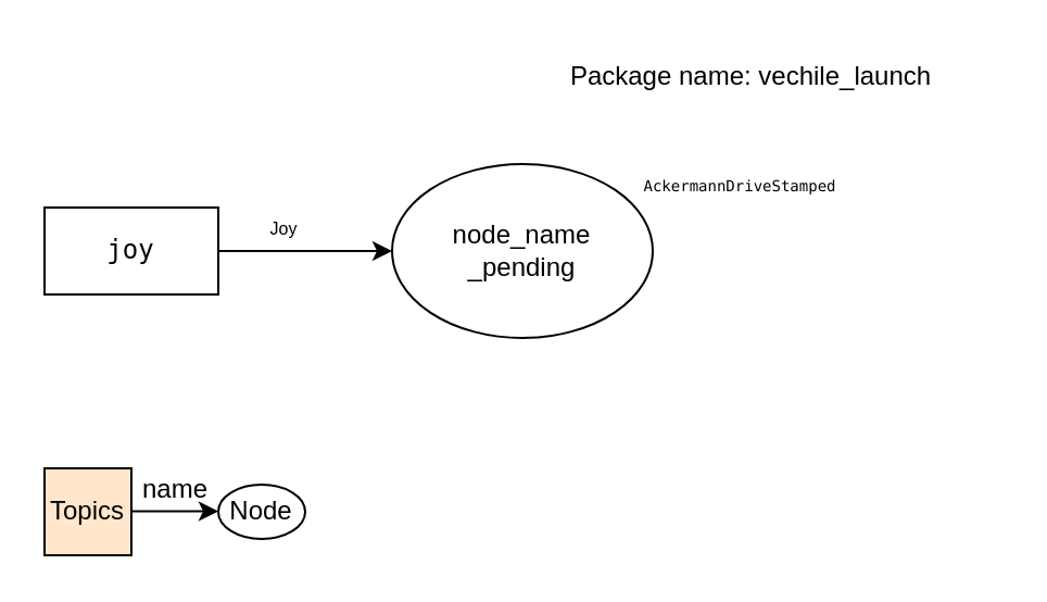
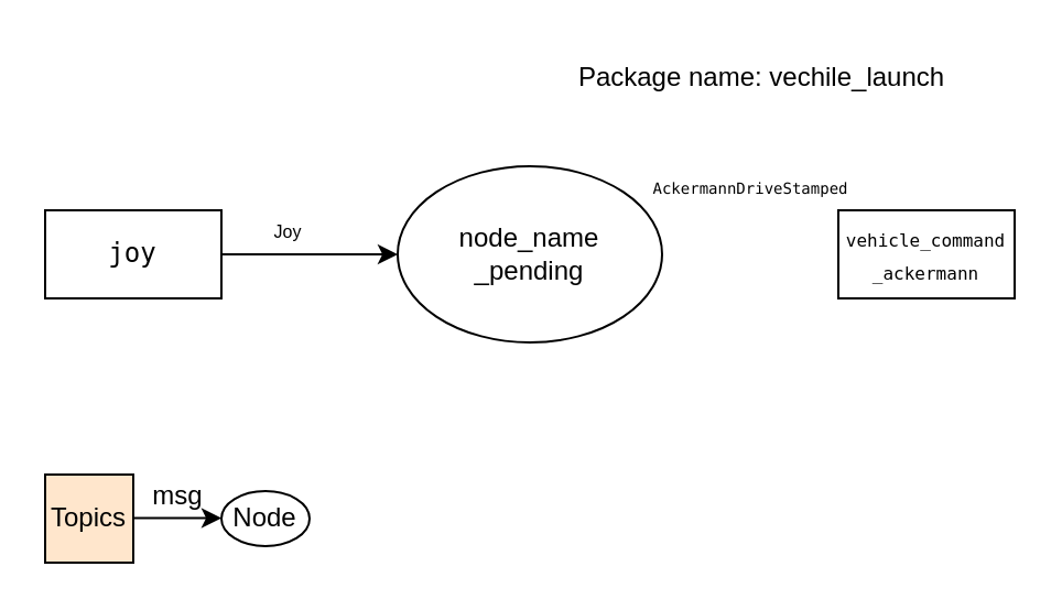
  <mxCell id="0" />
  <mxCell id="1" parent="0" />
  <mxCell id="2" value="&lt;code class=&quot;docutils literal notranslate&quot;&gt;joy&lt;/code&gt;" style="rounded=0;whiteSpace=wrap;html=1;" parent="1" vertex="1"><mxGeometry x="20" y="95" width="80" height="40" as="geometry" /></mxCell>
  <mxCell id="3" value="node_name&lt;br&gt;_pending" style="ellipse;whiteSpace=wrap;html=1;" parent="1" vertex="1"><mxGeometry x="180" y="75" width="120" height="80" as="geometry" /></mxCell>
+ <mxCell id="4" value="&lt;code style=&quot;font-size: 8px;&quot; class=&quot;docutils literal notranslate&quot;&gt;vehicle_command&lt;br&gt;_ackermann&lt;/code&gt;" style="rounded=0;whiteSpace=wrap;html=1;" parent="1" vertex="1"><mxGeometry x="380" y="95" width="80" height="40" as="geometry" /></mxCell>
  <mxCell id="5" value="" style="endArrow=classic;html=1;rounded=0;fontSize=8;entryX=0;entryY=0.5;entryDx=0;entryDy=0;" parent="1" target="3" edge="1"><mxGeometry width="50" height="50" relative="1" as="geometry"><mxPoint x="100" y="115" as="sourcePoint" /><mxPoint x="160" y="115" as="targetPoint" /></mxGeometry></mxCell>
  <mxCell id="6" value="Joy" style="text;html=1;align=center;verticalAlign=middle;resizable=0;points=[];autosize=1;strokeColor=none;fillColor=none;fontSize=8;" parent="1" vertex="1"><mxGeometry x="110" y="95" width="40" height="20" as="geometry" /></mxCell>
  <mxCell id="7" value="&lt;code class=&quot;docutils literal notranslate&quot;&gt;&lt;font style=&quot;font-size: 7px;&quot;&gt;AckermannDriveStamped&lt;/font&gt;&lt;/code&gt;" style="text;html=1;align=center;verticalAlign=middle;resizable=0;points=[];autosize=1;strokeColor=none;fillColor=none;fontSize=8;" parent="1" vertex="1"><mxGeometry x="285" y="75" width="110" height="20" as="geometry" /></mxCell>
  <mxCell id="8" value="&lt;font style=&quot;font-size: 12px;&quot;&gt;Package name: vechile_launch&lt;/font&gt;" style="text;html=1;align=center;verticalAlign=middle;resizable=0;points=[];autosize=1;strokeColor=none;fillColor=none;fontSize=7;" parent="1" vertex="1"><mxGeometry x="250" y="20" width="190" height="30" as="geometry" /></mxCell>
  <mxCell id="9" value="Topics" style="rounded=0;whiteSpace=wrap;html=1;fontSize=12;fillColor=#ffe6cc;" parent="1" vertex="1"><mxGeometry x="20" y="215" width="40" height="40" as="geometry" /></mxCell>
  <mxCell id="10" value="Node" style="ellipse;whiteSpace=wrap;html=1;fontSize=12;" parent="1" vertex="1"><mxGeometry x="100" y="222.5" width="40" height="25" as="geometry" /></mxCell>
  <mxCell id="11" value="" style="endArrow=classic;html=1;rounded=0;fontSize=12;" parent="1" edge="1"><mxGeometry width="50" height="50" relative="1" as="geometry"><mxPoint x="60" y="234.76" as="sourcePoint" /><mxPoint x="100" y="234.76" as="targetPoint" /></mxGeometry></mxCell>
- <mxCell id="12" value="name" style="text;html=1;align=center;verticalAlign=middle;resizable=0;points=[];autosize=1;strokeColor=none;fillColor=none;fontSize=12;" parent="1" vertex="1"><mxGeometry x="55" y="210" width="50" height="30" as="geometry" /></mxCell>
+ <mxCell id="12" value="msg" style="text;html=1;align=center;verticalAlign=middle;resizable=0;points=[];autosize=1;strokeColor=none;fillColor=none;fontSize=12;" parent="1" vertex="1"><mxGeometry x="55" y="210" width="50" height="30" as="geometry" /></mxCell>
